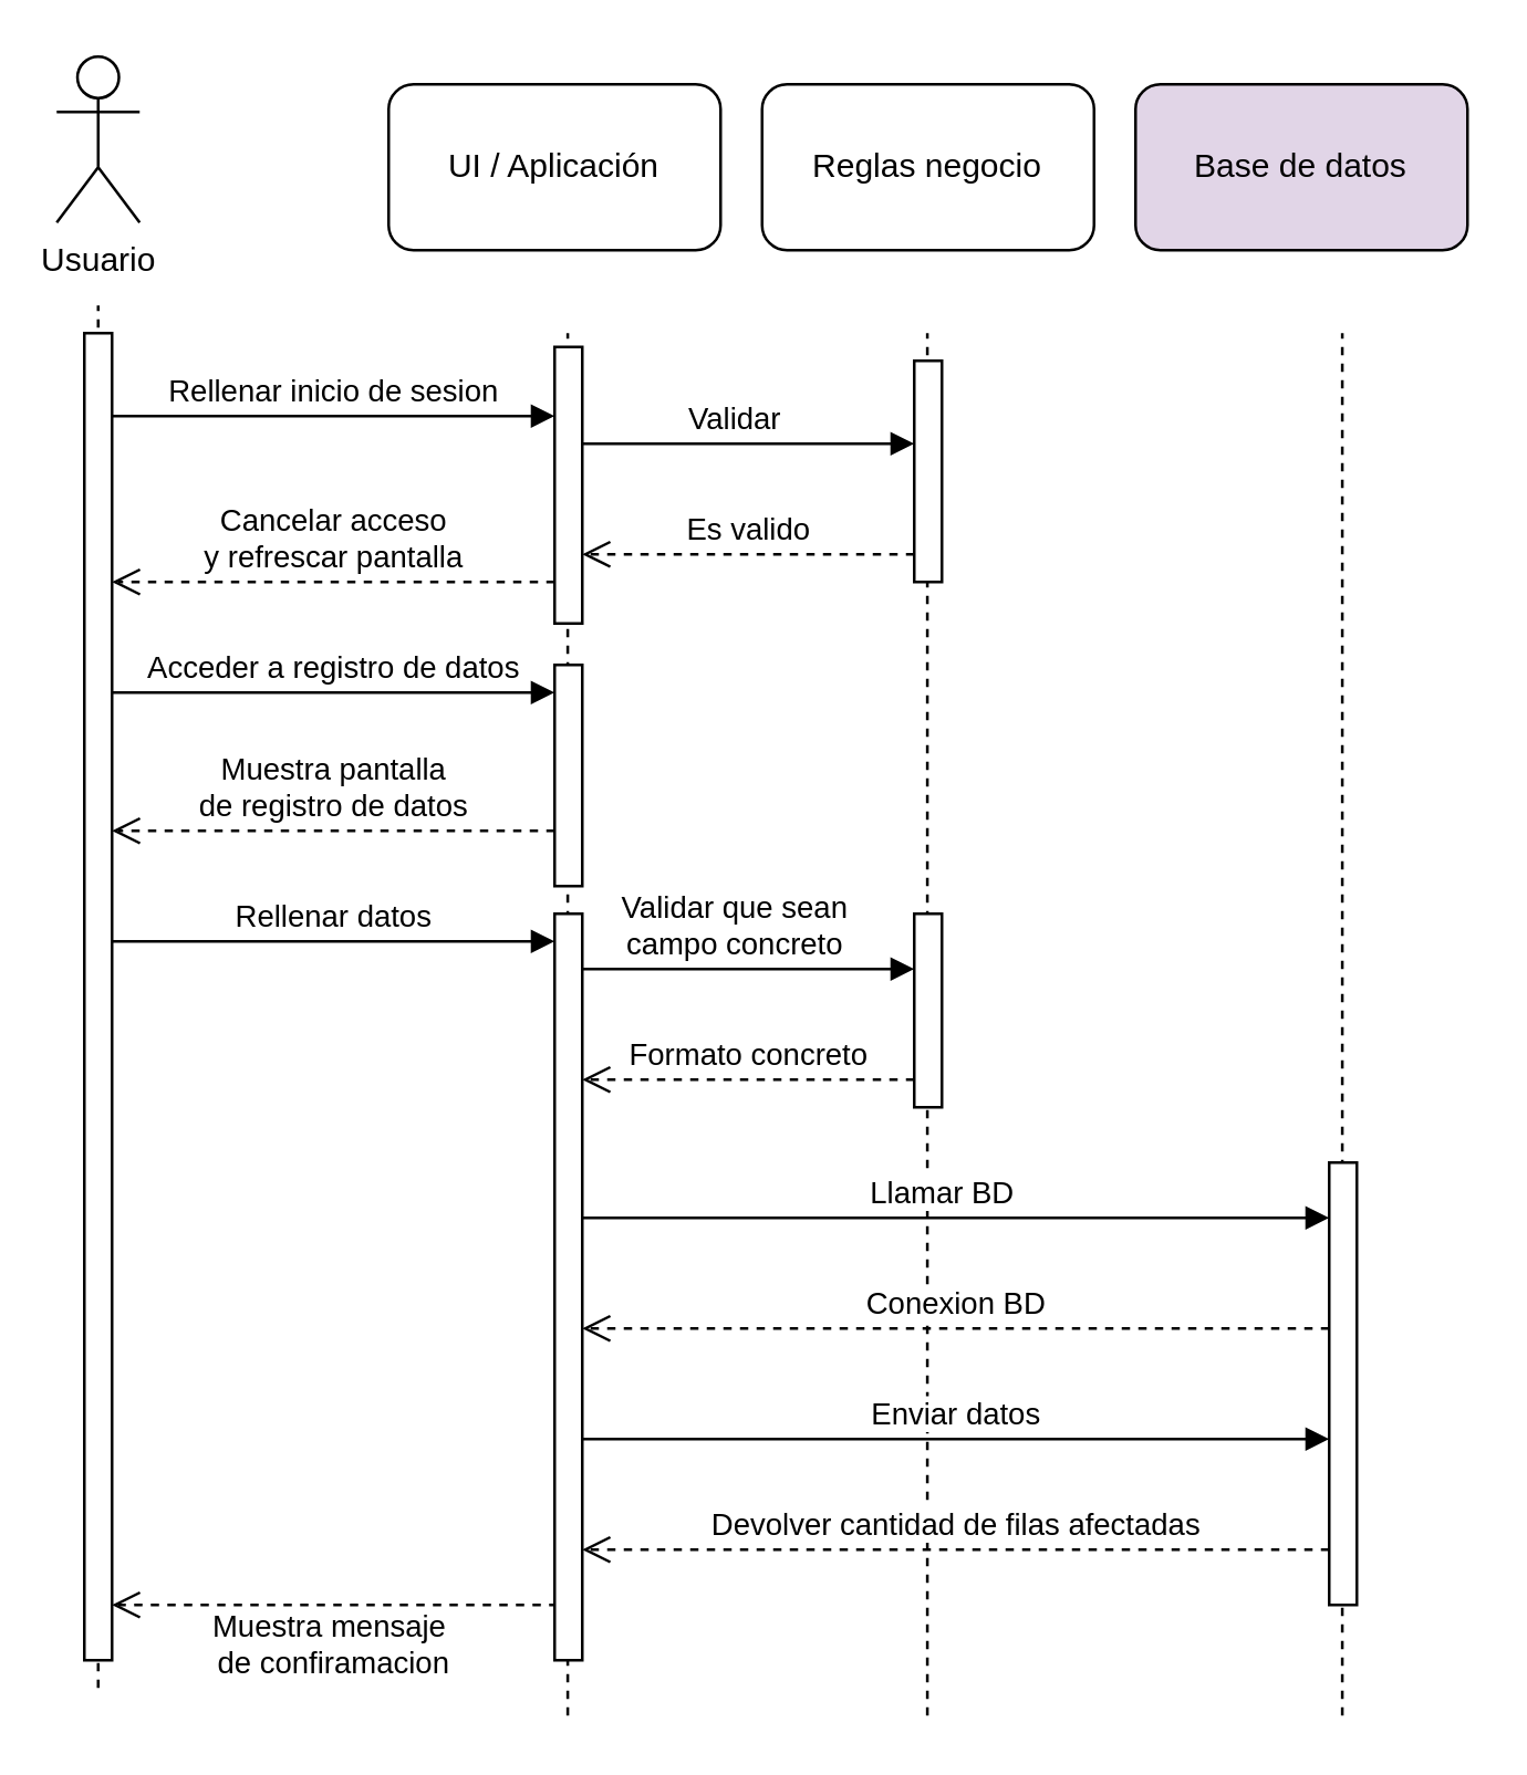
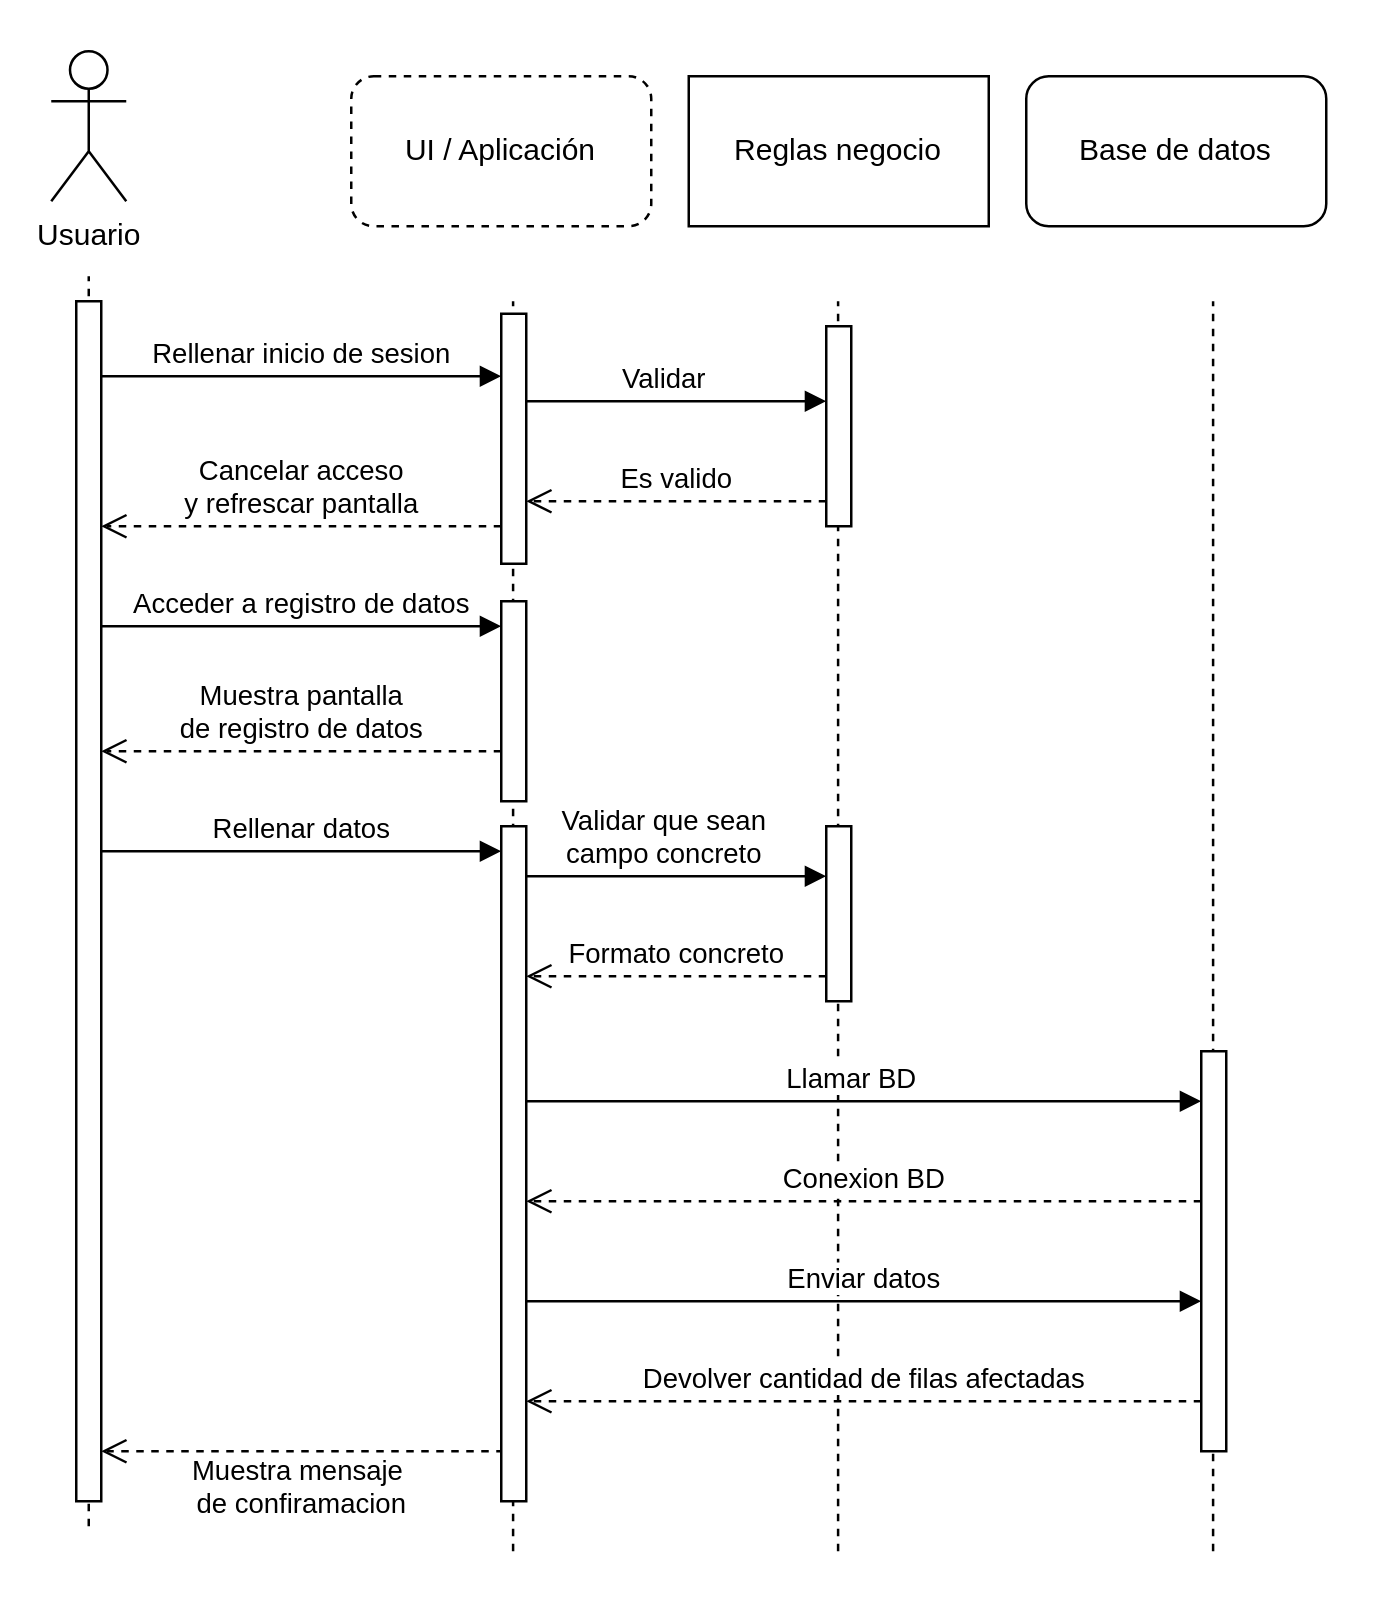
  <mxCell id="0" />
  <mxCell id="1" parent="0" />
  <mxCell id="2" value="" style="endArrow=none;dashed=1;html=1;rounded=0;" edge="1" parent="1"><mxGeometry width="50" height="50" relative="1" as="geometry"><mxPoint x="484.74" y="620" as="sourcePoint" /><mxPoint x="484.74" y="120" as="targetPoint" /></mxGeometry></mxCell>
  <mxCell id="3" value="" style="endArrow=none;dashed=1;html=1;rounded=0;" edge="1" parent="1"><mxGeometry width="50" height="50" relative="1" as="geometry"><mxPoint x="334.74" y="620" as="sourcePoint" /><mxPoint x="334.74" y="120" as="targetPoint" /></mxGeometry></mxCell>
  <mxCell id="4" value="" style="endArrow=none;dashed=1;html=1;rounded=0;" edge="1" parent="1"><mxGeometry width="50" height="50" relative="1" as="geometry"><mxPoint x="204.74" y="620" as="sourcePoint" /><mxPoint x="204.74" y="120" as="targetPoint" /></mxGeometry></mxCell>
  <mxCell id="5" value="" style="endArrow=none;dashed=1;html=1;rounded=0;" edge="1" parent="1"><mxGeometry width="50" height="50" relative="1" as="geometry"><mxPoint x="35" y="610" as="sourcePoint" /><mxPoint x="35" y="110" as="targetPoint" /></mxGeometry></mxCell>
  <mxCell id="6" value="" style="html=1;points=[[0,0,0,0,5],[0,1,0,0,-5],[1,0,0,0,5],[1,1,0,0,-5]];perimeter=orthogonalPerimeter;outlineConnect=0;targetShapes=umlLifeline;portConstraint=eastwest;newEdgeStyle={&quot;curved&quot;:0,&quot;rounded&quot;:0};" parent="1" vertex="1"><mxGeometry x="30" y="120" width="10" height="480" as="geometry" /></mxCell>
  <mxCell id="7" value="Rellenar inicio de sesion" style="html=1;verticalAlign=bottom;endArrow=block;edgeStyle=elbowEdgeStyle;elbow=vertical;curved=0;rounded=0;" parent="1" edge="1"><mxGeometry relative="1" as="geometry"><mxPoint x="40" y="150" as="sourcePoint" /><Array as="points"><mxPoint x="120" y="150" /></Array><mxPoint x="200" y="150" as="targetPoint" /></mxGeometry></mxCell>
  <mxCell id="8" value="Cancelar acceso&lt;div&gt;y refrescar pantalla&lt;/div&gt;" style="html=1;verticalAlign=bottom;endArrow=open;dashed=1;endSize=8;edgeStyle=elbowEdgeStyle;elbow=vertical;curved=0;rounded=0;" parent="1" edge="1"><mxGeometry relative="1" as="geometry"><mxPoint x="40" y="210" as="targetPoint" /><Array as="points"><mxPoint x="135" y="210" /></Array><mxPoint x="200" y="210" as="sourcePoint" /></mxGeometry></mxCell>
  <mxCell id="9" value="Usuario" style="shape=umlActor;verticalLabelPosition=bottom;verticalAlign=top;html=1;" parent="1" vertex="1"><mxGeometry x="20" y="20" width="30" height="60" as="geometry" /></mxCell>
  <mxCell id="10" value="Es valido" style="html=1;verticalAlign=bottom;endArrow=open;dashed=1;endSize=8;edgeStyle=elbowEdgeStyle;elbow=vertical;curved=0;rounded=0;" parent="1" edge="1" target="21" source="12"><mxGeometry relative="1" as="geometry"><mxPoint x="200" y="200" as="targetPoint" /><Array as="points"><mxPoint x="295" y="200" /></Array><mxPoint x="350" y="200" as="sourcePoint" /></mxGeometry></mxCell>
  <mxCell id="11" value="Validar" style="html=1;verticalAlign=bottom;endArrow=block;edgeStyle=elbowEdgeStyle;elbow=vertical;curved=0;rounded=0;" parent="1" edge="1" target="12"><mxGeometry relative="1" as="geometry"><mxPoint x="200" y="160" as="sourcePoint" /><Array as="points"><mxPoint x="280" y="160" /></Array><mxPoint x="350" y="160" as="targetPoint" /></mxGeometry></mxCell>
  <mxCell id="12" value="" style="html=1;points=[[0,0,0,0,5],[0,1,0,0,-5],[1,0,0,0,5],[1,1,0,0,-5]];perimeter=orthogonalPerimeter;outlineConnect=0;targetShapes=umlLifeline;portConstraint=eastwest;newEdgeStyle={&quot;curved&quot;:0,&quot;rounded&quot;:0};" parent="1" vertex="1"><mxGeometry x="330" y="130" width="10" height="80" as="geometry" /></mxCell>
  <mxCell id="13" value="Acceder a registro de datos" style="html=1;verticalAlign=bottom;endArrow=block;edgeStyle=elbowEdgeStyle;elbow=vertical;curved=0;rounded=0;" parent="1" edge="1"><mxGeometry relative="1" as="geometry"><mxPoint x="40" y="250" as="sourcePoint" /><Array as="points"><mxPoint x="120" y="250" /></Array><mxPoint x="200" y="250" as="targetPoint" /></mxGeometry></mxCell>
  <mxCell id="14" value="Muestra pantalla&lt;div&gt;de registro de datos&lt;/div&gt;" style="html=1;verticalAlign=bottom;endArrow=open;dashed=1;endSize=8;edgeStyle=elbowEdgeStyle;elbow=vertical;curved=0;rounded=0;" parent="1" edge="1"><mxGeometry relative="1" as="geometry"><mxPoint x="40" y="300" as="targetPoint" /><Array as="points"><mxPoint x="135" y="300" /></Array><mxPoint x="200" y="300" as="sourcePoint" /></mxGeometry></mxCell>
  <mxCell id="15" value="" style="html=1;points=[[0,0,0,0,5],[0,1,0,0,-5],[1,0,0,0,5],[1,1,0,0,-5]];perimeter=orthogonalPerimeter;outlineConnect=0;targetShapes=umlLifeline;portConstraint=eastwest;newEdgeStyle={&quot;curved&quot;:0,&quot;rounded&quot;:0};" parent="1" vertex="1"><mxGeometry x="330" y="330" width="10" height="70" as="geometry" /></mxCell>
  <mxCell id="16" value="" style="html=1;points=[[0,0,0,0,5],[0,1,0,0,-5],[1,0,0,0,5],[1,1,0,0,-5]];perimeter=orthogonalPerimeter;outlineConnect=0;targetShapes=umlLifeline;portConstraint=eastwest;newEdgeStyle={&quot;curved&quot;:0,&quot;rounded&quot;:0};" parent="1" vertex="1"><mxGeometry x="480" y="420" width="10" height="160" as="geometry" /></mxCell>
  <mxCell id="17" value="Llamar BD" style="html=1;verticalAlign=bottom;endArrow=block;edgeStyle=elbowEdgeStyle;elbow=vertical;curved=0;rounded=0;" parent="1" target="16" edge="1"><mxGeometry relative="1" as="geometry"><mxPoint x="200" y="440" as="sourcePoint" /><Array as="points"><mxPoint x="285" y="440" /></Array><mxPoint x="470" y="440" as="targetPoint" /></mxGeometry></mxCell>
  <mxCell id="18" value="Enviar datos" style="html=1;verticalAlign=bottom;endArrow=block;edgeStyle=elbowEdgeStyle;elbow=vertical;curved=0;rounded=0;" parent="1" edge="1"><mxGeometry relative="1" as="geometry"><mxPoint x="210" y="520" as="sourcePoint" /><Array as="points"><mxPoint x="295" y="520" /></Array><mxPoint x="480" y="520" as="targetPoint" /></mxGeometry></mxCell>
  <mxCell id="19" value="Conexion BD" style="html=1;verticalAlign=bottom;endArrow=open;dashed=1;endSize=8;edgeStyle=elbowEdgeStyle;elbow=vertical;curved=0;rounded=0;" parent="1" edge="1"><mxGeometry relative="1" as="geometry"><mxPoint x="210" y="480" as="targetPoint" /><Array as="points"><mxPoint x="415" y="480" /></Array><mxPoint x="480" y="480" as="sourcePoint" /></mxGeometry></mxCell>
  <mxCell id="20" value="Devolver cantidad de filas afectadas" style="html=1;verticalAlign=bottom;endArrow=open;dashed=1;endSize=8;edgeStyle=elbowEdgeStyle;elbow=vertical;curved=0;rounded=0;" parent="1" source="16" edge="1"><mxGeometry relative="1" as="geometry"><mxPoint x="210" y="560" as="targetPoint" /><Array as="points"><mxPoint x="405" y="560" /></Array><mxPoint x="470" y="560" as="sourcePoint" /></mxGeometry></mxCell>
  <mxCell id="21" value="" style="html=1;points=[[0,0,0,0,5],[0,1,0,0,-5],[1,0,0,0,5],[1,1,0,0,-5]];perimeter=orthogonalPerimeter;outlineConnect=0;targetShapes=umlLifeline;portConstraint=eastwest;newEdgeStyle={&quot;curved&quot;:0,&quot;rounded&quot;:0};" parent="1" vertex="1"><mxGeometry x="200" y="125" width="10" height="100" as="geometry" /></mxCell>
  <mxCell id="22" value="Rellenar datos" style="html=1;verticalAlign=bottom;endArrow=block;edgeStyle=elbowEdgeStyle;elbow=vertical;curved=0;rounded=0;" parent="1" edge="1"><mxGeometry relative="1" as="geometry"><mxPoint x="40" y="340" as="sourcePoint" /><Array as="points"><mxPoint x="120" y="340" /></Array><mxPoint x="200" y="340" as="targetPoint" /></mxGeometry></mxCell>
  <mxCell id="23" value="Validar que sean&lt;div&gt;campo concreto&lt;/div&gt;" style="html=1;verticalAlign=bottom;endArrow=block;edgeStyle=elbowEdgeStyle;elbow=vertical;curved=0;rounded=0;" parent="1" edge="1"><mxGeometry relative="1" as="geometry"><mxPoint x="200" y="350" as="sourcePoint" /><Array as="points"><mxPoint x="280" y="350" /></Array><mxPoint x="330" y="350" as="targetPoint" /></mxGeometry></mxCell>
  <mxCell id="24" value="Formato concreto" style="html=1;verticalAlign=bottom;endArrow=open;dashed=1;endSize=8;edgeStyle=elbowEdgeStyle;elbow=vertical;curved=0;rounded=0;" parent="1" edge="1" target="27"><mxGeometry relative="1" as="geometry"><mxPoint x="200" y="390.31" as="targetPoint" /><Array as="points" /><mxPoint x="330" y="390" as="sourcePoint" /></mxGeometry></mxCell>
  <mxCell id="25" value="Muestra mensaje&amp;nbsp;&lt;div&gt;de confiramacion&lt;/div&gt;" style="html=1;verticalAlign=bottom;endArrow=open;dashed=1;endSize=8;edgeStyle=elbowEdgeStyle;elbow=vertical;curved=0;rounded=0;" parent="1" edge="1"><mxGeometry x="0.006" y="30" relative="1" as="geometry"><mxPoint x="40" y="580" as="targetPoint" /><Array as="points"><mxPoint x="245" y="580" /></Array><mxPoint x="200" y="581" as="sourcePoint" /><mxPoint as="offset" /></mxGeometry></mxCell>
  <mxCell id="26" value="" style="html=1;points=[[0,0,0,0,5],[0,1,0,0,-5],[1,0,0,0,5],[1,1,0,0,-5]];perimeter=orthogonalPerimeter;outlineConnect=0;targetShapes=umlLifeline;portConstraint=eastwest;newEdgeStyle={&quot;curved&quot;:0,&quot;rounded&quot;:0};" parent="1" vertex="1"><mxGeometry x="200" y="240" width="10" height="80" as="geometry" /></mxCell>
  <mxCell id="27" value="" style="html=1;points=[[0,0,0,0,5],[0,1,0,0,-5],[1,0,0,0,5],[1,1,0,0,-5]];perimeter=orthogonalPerimeter;outlineConnect=0;targetShapes=umlLifeline;portConstraint=eastwest;newEdgeStyle={&quot;curved&quot;:0,&quot;rounded&quot;:0};" parent="1" vertex="1"><mxGeometry x="200" y="330" width="10" height="270" as="geometry" /></mxCell>
- <mxCell id="28" value="UI / Aplicación" style="rounded=1;whiteSpace=wrap;html=1;" vertex="1" parent="1"><mxGeometry x="140" y="30" width="120" height="60" as="geometry" /></mxCell>
- <mxCell id="29" value="Reglas negocio" style="rounded=1;whiteSpace=wrap;html=1;" vertex="1" parent="1"><mxGeometry x="275" y="30" width="120" height="60" as="geometry" /></mxCell>
- <mxCell id="30" value="Base de datos" style="rounded=1;whiteSpace=wrap;html=1;fillColor=#e1d5e7;" vertex="1" parent="1"><mxGeometry x="410" y="30" width="120" height="60" as="geometry" /></mxCell>
+ <mxCell id="28" value="UI / Aplicación" style="rounded=1;whiteSpace=wrap;html=1;dashed=1;" vertex="1" parent="1"><mxGeometry x="140" y="30" width="120" height="60" as="geometry" /></mxCell>
+ <mxCell id="29" value="Reglas negocio" style="whiteSpace=wrap;html=1;rounded=0;" vertex="1" parent="1"><mxGeometry x="275" y="30" width="120" height="60" as="geometry" /></mxCell>
+ <mxCell id="30" value="Base de datos" style="rounded=1;whiteSpace=wrap;html=1;" vertex="1" parent="1"><mxGeometry x="410" y="30" width="120" height="60" as="geometry" /></mxCell>
